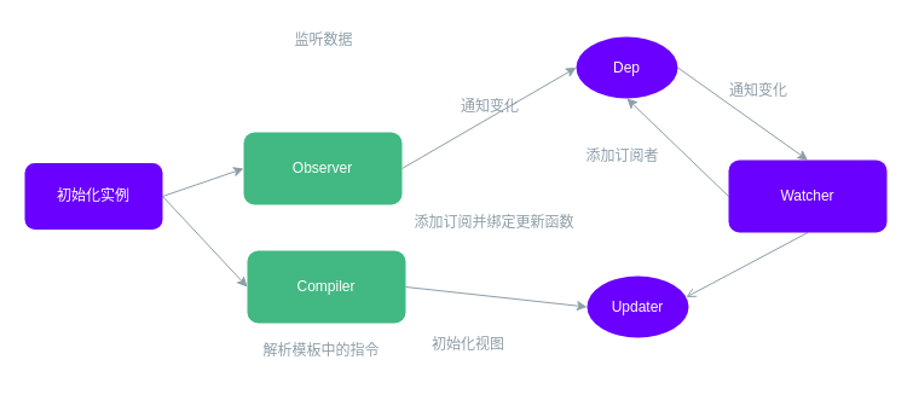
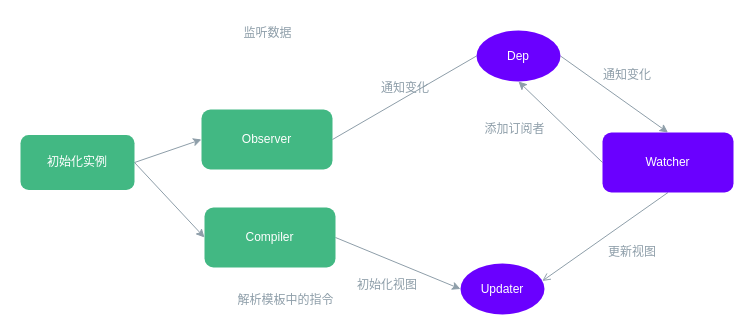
  <mxCell id="0" />
  <mxCell id="1" parent="0" />
  <mxCell id="2" style="edgeStyle=none;html=1;exitX=1;exitY=0.5;exitDx=0;exitDy=0;entryX=0;entryY=0.5;entryDx=0;entryDy=0;fillColor=#d0cee2;strokeColor=#8E9EA9;" parent="1" source="22" target="5" edge="1"><mxGeometry relative="1" as="geometry"><mxPoint x="129" y="132" as="sourcePoint" /></mxGeometry></mxCell>
  <mxCell id="3" style="edgeStyle=none;html=1;entryX=0;entryY=0.5;entryDx=0;entryDy=0;fillColor=#647687;strokeColor=#8E9EA9;exitX=1;exitY=0.5;exitDx=0;exitDy=0;" parent="1" source="22" target="7" edge="1"><mxGeometry relative="1" as="geometry"><mxPoint x="141" y="200" as="sourcePoint" /></mxGeometry></mxCell>
- <mxCell id="4" style="edgeStyle=none;html=1;exitX=1;exitY=0.5;exitDx=0;exitDy=0;entryX=0;entryY=0.5;entryDx=0;entryDy=0;fillColor=#647687;strokeColor=#8E9EA9;" parent="1" source="5" target="9" edge="1"><mxGeometry relative="1" as="geometry" /></mxCell>
+ <mxCell id="4" style="edgeStyle=none;html=1;exitX=1;exitY=0.5;exitDx=0;exitDy=0;entryX=0;entryY=0.5;entryDx=0;entryDy=0;fillColor=#647687;strokeColor=#8E9EA9;endArrow=none;" parent="1" source="5" target="9" edge="1"><mxGeometry relative="1" as="geometry" /></mxCell>
  <mxCell id="5" value="Observer" style="rounded=1;whiteSpace=wrap;html=1;fillColor=#42B883;fontColor=#ffffff;strokeColor=none;" parent="1" vertex="1"><mxGeometry x="201" y="109" width="131" height="60" as="geometry" /></mxCell>
  <mxCell id="6" style="edgeStyle=none;html=1;exitX=1;exitY=0.5;exitDx=0;exitDy=0;entryX=0;entryY=0.5;entryDx=0;entryDy=0;fillColor=#647687;strokeColor=#8E9EA9;" parent="1" source="7" target="10" edge="1"><mxGeometry relative="1" as="geometry" /></mxCell>
  <mxCell id="7" value="Compiler" style="rounded=1;whiteSpace=wrap;html=1;fillColor=#42B883;fontColor=#ffffff;strokeColor=none;" parent="1" vertex="1"><mxGeometry x="204" y="207" width="131" height="60" as="geometry" /></mxCell>
  <mxCell id="8" style="edgeStyle=none;html=1;exitX=1;exitY=0.5;exitDx=0;exitDy=0;entryX=0.5;entryY=0;entryDx=0;entryDy=0;fillColor=#647687;strokeColor=#8E9EA9;" parent="1" source="9" target="13" edge="1"><mxGeometry relative="1" as="geometry" /></mxCell>
  <mxCell id="9" value="Dep" style="ellipse;whiteSpace=wrap;html=1;fillColor=#6a00ff;fontColor=#ffffff;strokeColor=none;" parent="1" vertex="1"><mxGeometry x="476" y="30" width="84" height="51" as="geometry" /></mxCell>
- <mxCell id="10" value="Updater" style="ellipse;whiteSpace=wrap;html=1;fillColor=#6a00ff;fontColor=#ffffff;strokeColor=none;" parent="1" vertex="1"><mxGeometry x="485" y="228" width="84" height="51" as="geometry" /></mxCell>
+ <mxCell id="10" value="Updater" style="ellipse;whiteSpace=wrap;html=1;fillColor=#6a00ff;fontColor=#ffffff;strokeColor=none;" parent="1" vertex="1"><mxGeometry x="460" y="263" width="84" height="51" as="geometry" /></mxCell>
  <mxCell id="11" style="edgeStyle=none;html=1;exitX=0.5;exitY=1;exitDx=0;exitDy=0;entryX=0.974;entryY=0.343;entryDx=0;entryDy=0;entryPerimeter=0;fillColor=#647687;strokeColor=#8E9EA9;endArrow=open;" parent="1" source="13" target="10" edge="1"><mxGeometry relative="1" as="geometry" /></mxCell>
  <mxCell id="12" style="edgeStyle=none;html=1;exitX=0;exitY=0.5;exitDx=0;exitDy=0;entryX=0.5;entryY=1;entryDx=0;entryDy=0;fillColor=#647687;strokeColor=#8E9EA9;" parent="1" source="13" target="9" edge="1"><mxGeometry relative="1" as="geometry" /></mxCell>
  <mxCell id="13" value="Watcher" style="rounded=1;whiteSpace=wrap;html=1;fillColor=#6a00ff;fontColor=#ffffff;strokeColor=none;" parent="1" vertex="1"><mxGeometry x="602" y="132" width="131" height="60" as="geometry" /></mxCell>
  <mxCell id="14" value="&lt;span style=&quot;&quot;&gt;监听数据&lt;/span&gt;" style="text;html=1;align=center;verticalAlign=middle;resizable=0;points=[];autosize=1;strokeColor=none;fillColor=none;fontColor=#8e9ea9;" parent="1" vertex="1"><mxGeometry x="233.5" y="20" width="66" height="26" as="geometry" /></mxCell>
- <mxCell id="15" value="&lt;span style=&quot;&quot;&gt;解析模板中的指令&lt;/span&gt;" style="text;html=1;align=center;verticalAlign=middle;resizable=0;points=[];autosize=1;strokeColor=none;fillColor=none;fontColor=#8e9ea9;" parent="1" vertex="1"><mxGeometry x="208" y="277" width="114" height="26" as="geometry" /></mxCell>
+ <mxCell id="15" value="&lt;span style=&quot;&quot;&gt;解析模板中的指令&lt;/span&gt;" style="text;html=1;align=center;verticalAlign=middle;resizable=0;points=[];autosize=1;strokeColor=none;fillColor=none;fontColor=#8e9ea9;" parent="1" vertex="1"><mxGeometry x="228" y="287" width="114" height="26" as="geometry" /></mxCell>
  <mxCell id="16" value="通知变化" style="text;strokeColor=none;align=center;fillColor=none;html=1;verticalAlign=middle;whiteSpace=wrap;rounded=0;fontColor=#8E9EA9;" parent="1" vertex="1"><mxGeometry x="375" y="73" width="60" height="30" as="geometry" /></mxCell>
  <mxCell id="17" value="通知变化" style="text;strokeColor=none;align=center;fillColor=none;html=1;verticalAlign=middle;whiteSpace=wrap;rounded=0;fontColor=#8E9EA9;" parent="1" vertex="1"><mxGeometry x="597" y="60" width="60" height="30" as="geometry" /></mxCell>
+ <mxCell id="18" value="更新视图" style="text;strokeColor=none;align=center;fillColor=none;html=1;verticalAlign=middle;whiteSpace=wrap;rounded=0;fontColor=#8E9EA9;" parent="1" vertex="1"><mxGeometry x="602" y="237" width="60" height="30" as="geometry" /></mxCell>
  <mxCell id="19" value="添加订阅者" style="text;strokeColor=none;align=center;fillColor=none;html=1;verticalAlign=middle;whiteSpace=wrap;rounded=0;fontColor=#8E9EA9;" parent="1" vertex="1"><mxGeometry x="476" y="114" width="77" height="30" as="geometry" /></mxCell>
  <mxCell id="20" value="初始化视图" style="text;strokeColor=none;align=center;fillColor=none;html=1;verticalAlign=middle;whiteSpace=wrap;rounded=0;fontColor=#8E9EA9;" parent="1" vertex="1"><mxGeometry x="353" y="270" width="67.5" height="30" as="geometry" /></mxCell>
- <mxCell id="21" value="添加订阅并绑定更新函数" style="text;strokeColor=none;align=center;fillColor=none;html=1;verticalAlign=middle;whiteSpace=wrap;rounded=0;fontColor=#8E9EA9;" parent="1" vertex="1"><mxGeometry x="341" y="169" width="135" height="30" as="geometry" /></mxCell>
- <mxCell id="22" value="初始化实例" style="rounded=1;whiteSpace=wrap;html=1;fillColor=#6a00ff;fontColor=#ffffff;strokeColor=none;" parent="1" vertex="1"><mxGeometry x="20" y="134.5" width="114" height="55" as="geometry" /></mxCell>
+ <mxCell id="22" value="初始化实例" style="rounded=1;whiteSpace=wrap;html=1;fillColor=#42B883;fontColor=#ffffff;strokeColor=none;" parent="1" vertex="1"><mxGeometry x="20" y="134.5" width="114" height="55" as="geometry" /></mxCell>
